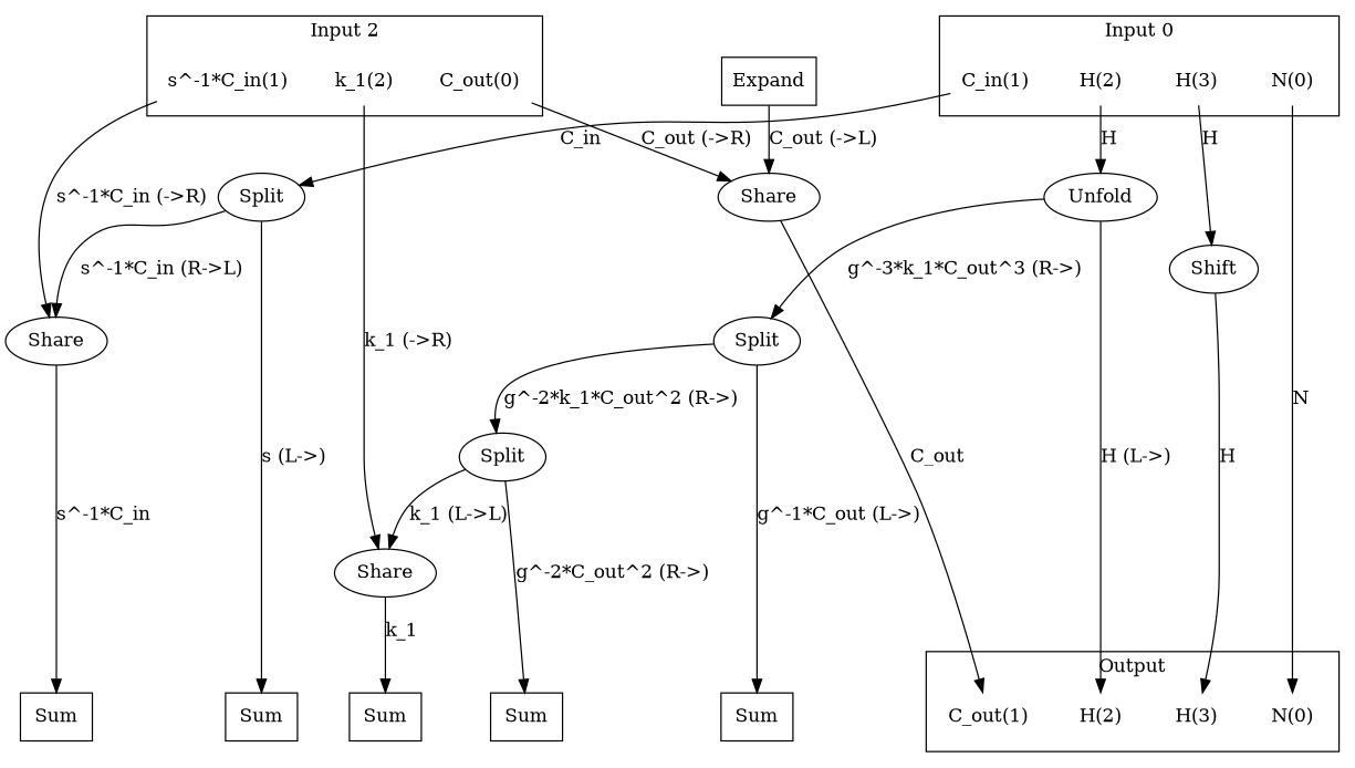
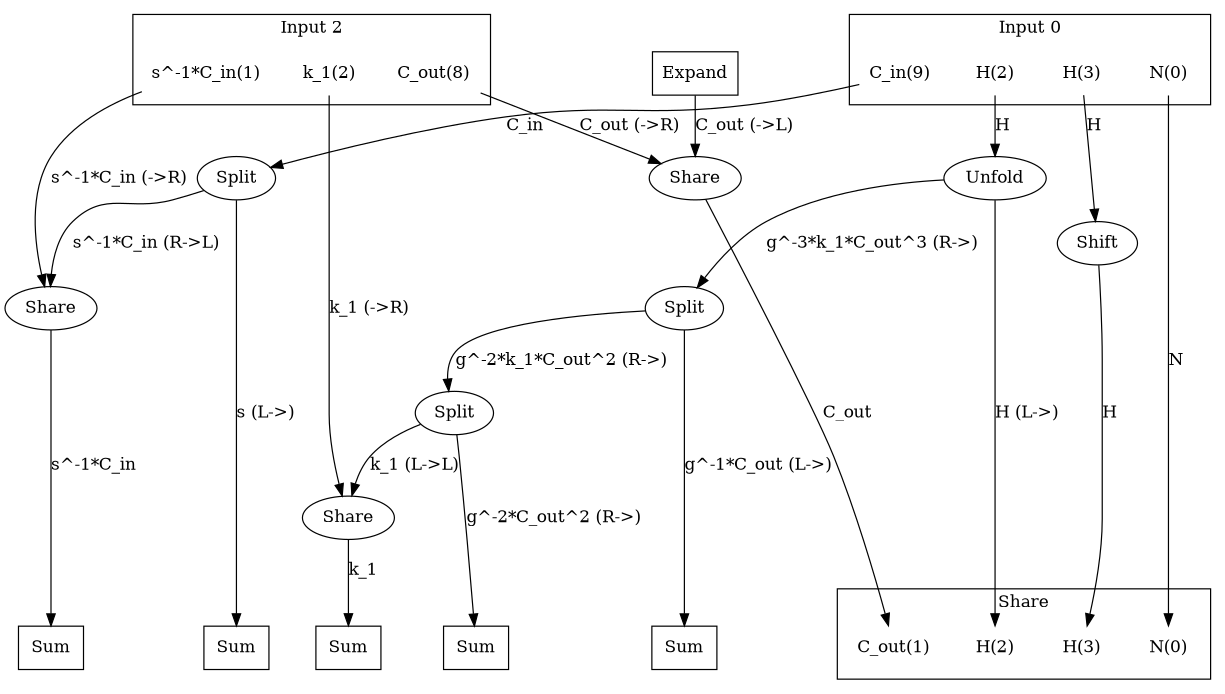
  digraph {
    newrank=true
    node [shape=none]
    n1 [label=Sum shape=box]
    n2 [label=Sum shape=box]
    n3 [label=Sum shape=box]
    n4 [label=Sum shape=box]
    n5 [label=Sum shape=box]
    n6 [label="N(0)"]
    n7 [label="C_out(1)"]
    n8 [label="H(2)"]
    n9 [label="H(3)"]
    n10 [label="N(0)"]
-   n11 [label="C_in(1)"]
+   n11 [label="C_in(9)"]
    n12 [label="H(2)"]
    n13 [label="H(3)"]
-   n14 [label="C_out(0)"]
+   n14 [label="C_out(8)"]
    n15 [label="s^-1*C_in(1)"]
    n16 [label="k_1(2)"]
    n17 [label=Split shape=""]
    n18 [label=Unfold shape=""]
    n19 [label=Shift shape=""]
    n20 [label=Share shape=""]
    n21 [label=Share shape=""]
    n22 [label=Share shape=""]
    n23 [label=Expand shape=box]
    n24 [label=Split shape=""]
    n25 [label=Split shape=""]
    subgraph sub_1 {
      rank=same
      n1
      n2
      n3
      n4
      n5
      n6
      n7
      n8
      n9
    }
    subgraph sub_2 {
      rank=same
      n10
      n11
      n12
      n13
      n14
      n15
      n16
    }
    subgraph cluster_3 {
-     label=Output
+     label=Share
      n6
      n7
      n8
      n9
    }
    subgraph cluster_4 {
      label="Input 0"
      n10
      n11
      n12
      n13
    }
    subgraph cluster_5 {
      label="Input 2"
      n14
      n15
      n16
    }
    n10 -> n6 [label=N]
    n11 -> n17 [label=C_in]
    n12 -> n18 [label=H]
    n13 -> n19 [label=H]
    n14 -> n20 [label="C_out (->R)"]
    n15 -> n21 [label="s^-1*C_in (->R)"]
    n16 -> n22 [label="k_1 (->R)"]
    n17 -> n1 [label="s (L->)"]
    n17 -> n21 [label="s^-1*C_in (R->L)"]
    n18 -> n8 [label="H (L->)"]
    n18 -> n25 [label="g^-3*k_1*C_out^3 (R->)"]
    n19 -> n9 [label=H]
    n20 -> n7 [label=C_out]
    n21 -> n5 [label="s^-1*C_in"]
    n22 -> n2 [label=k_1]
    n23 -> n20 [label="C_out (->L)"]
    n24 -> n4 [label="g^-2*C_out^2 (R->)"]
    n24 -> n22 [label="k_1 (L->L)"]
    n25 -> n3 [label="g^-1*C_out (L->)"]
    n25 -> n24 [label="g^-2*k_1*C_out^2 (R->)"]
  }
